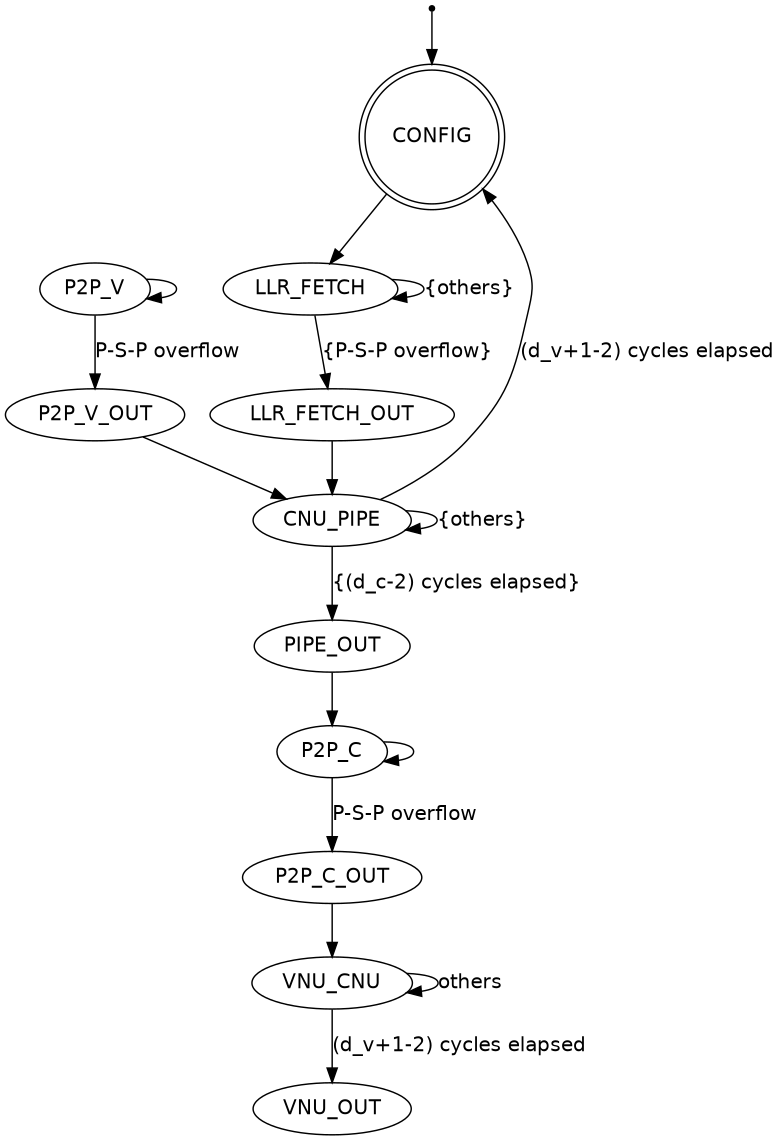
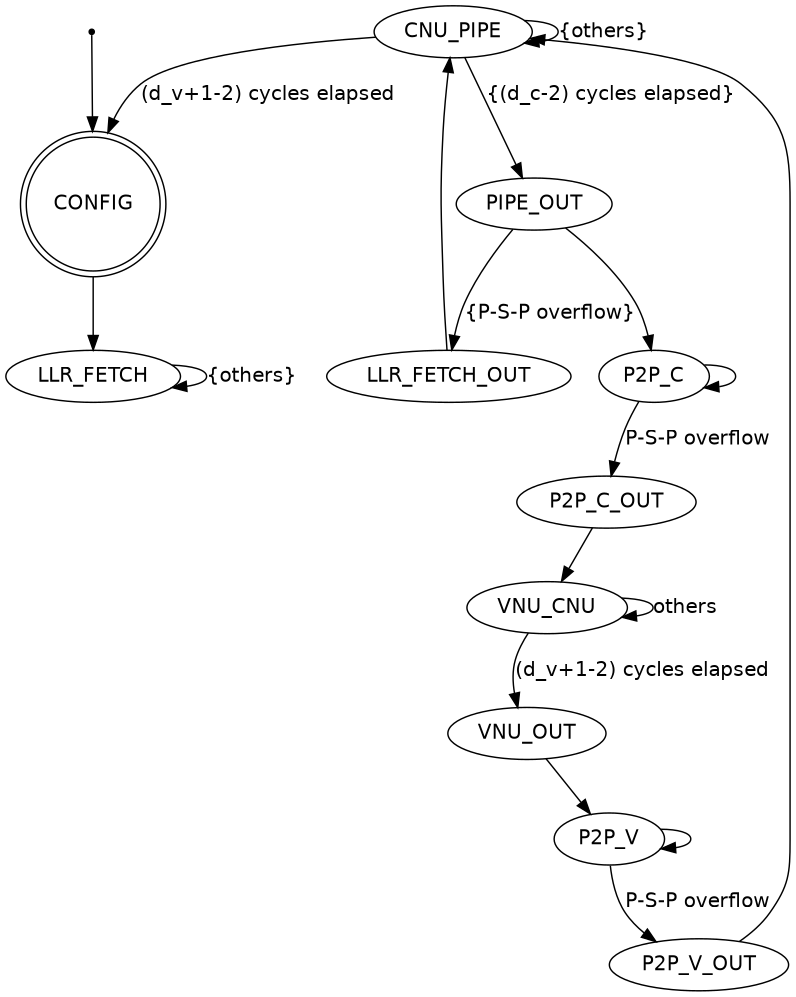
  digraph {
    fontname="DejaVu Sans"
    rankdir=TB
    node [fontname="DejaVu Sans" shape=ellipse]
    edge [fontname="DejaVu Sans"]
    CONFIG [shape=doublecircle]
    LLR_FETCH
    LLR_FETCH_OUT
    qi [shape=point]
    CNU_PIPE
    n6 [label=PIPE_OUT]
    P2P_C
    P2P_C_OUT
    n9 [label=VNU_CNU]
    VNU_OUT
    P2P_V
    P2P_V_OUT
    CONFIG -> LLR_FETCH
    LLR_FETCH -> LLR_FETCH [label="{others}"]
-   LLR_FETCH -> LLR_FETCH_OUT [label="{P-S-P overflow}"]
+   n6 -> LLR_FETCH_OUT [label="{P-S-P overflow}"]
    LLR_FETCH_OUT -> CNU_PIPE
    qi -> CONFIG
    CNU_PIPE -> CONFIG [label="(d_v+1-2) cycles elapsed"]
    CNU_PIPE -> CNU_PIPE [label="{others}"]
    CNU_PIPE -> n6 [label="{(d_c-2) cycles elapsed}"]
    n6 -> P2P_C
    P2P_C -> P2P_C
    P2P_C -> P2P_C_OUT [label="P-S-P overflow"]
    P2P_C_OUT -> n9
    n9 -> n9 [label=others]
    n9 -> VNU_OUT [label="(d_v+1-2) cycles elapsed"]
+   VNU_OUT -> P2P_V
    P2P_V -> P2P_V
    P2P_V -> P2P_V_OUT [label="P-S-P overflow"]
    P2P_V_OUT -> CNU_PIPE
  }
